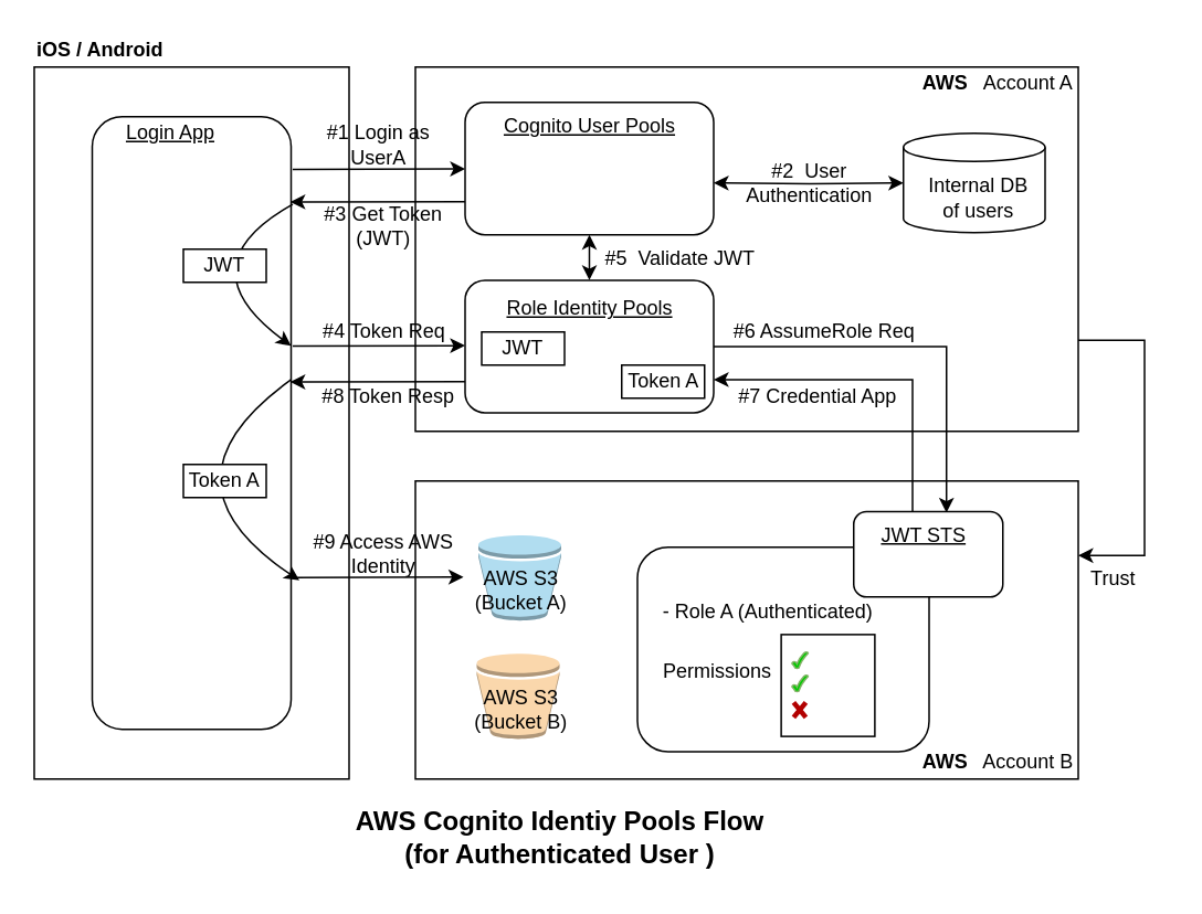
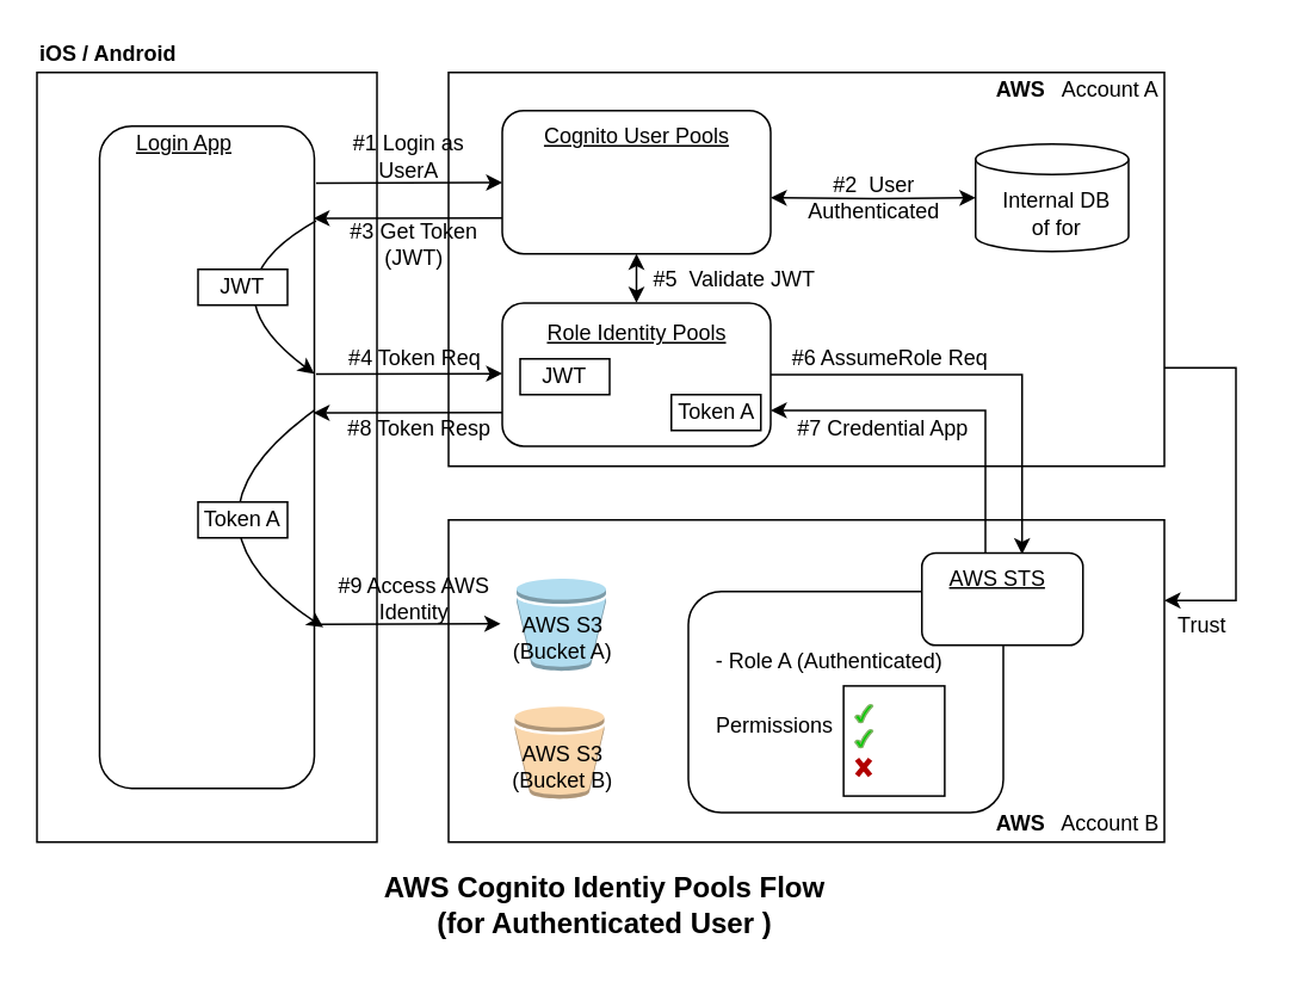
  <mxCell id="0" />
  <mxCell id="1" parent="0" />
  <mxCell id="2" value="" style="rounded=0;whiteSpace=wrap;html=1;" parent="1" vertex="1"><mxGeometry x="20" y="40" width="190" height="430" as="geometry" /></mxCell>
  <mxCell id="3" value="" style="rounded=1;whiteSpace=wrap;html=1;" parent="1" vertex="1"><mxGeometry x="55" y="70" width="120" height="370" as="geometry" /></mxCell>
  <mxCell id="4" value="Login App" style="text;html=1;strokeColor=none;fillColor=none;align=center;verticalAlign=middle;whiteSpace=wrap;rounded=0;fontStyle=4" parent="1" vertex="1"><mxGeometry x="65" y="70" width="75" height="20" as="geometry" /></mxCell>
  <mxCell id="5" value="iOS / Android" style="text;html=1;strokeColor=none;fillColor=none;align=center;verticalAlign=middle;whiteSpace=wrap;rounded=0;fontStyle=1" parent="1" vertex="1"><mxGeometry x="20" y="20" width="80" height="20" as="geometry" /></mxCell>
  <mxCell id="6" style="edgeStyle=orthogonalEdgeStyle;rounded=0;orthogonalLoop=1;jettySize=auto;html=1;exitX=1;exitY=0.75;exitDx=0;exitDy=0;entryX=1;entryY=0.25;entryDx=0;entryDy=0;startArrow=none;startFill=0;" parent="1" source="7" target="12" edge="1"><mxGeometry relative="1" as="geometry"><Array as="points"><mxPoint x="690" y="205" /><mxPoint x="690" y="335" /></Array></mxGeometry></mxCell>
  <mxCell id="7" value="" style="rounded=0;whiteSpace=wrap;html=1;" parent="1" vertex="1"><mxGeometry x="250" y="40" width="400" height="220" as="geometry" /></mxCell>
  <mxCell id="8" value="AWS" style="text;html=1;strokeColor=none;fillColor=none;align=center;verticalAlign=middle;whiteSpace=wrap;rounded=0;fontStyle=1" parent="1" vertex="1"><mxGeometry x="550" y="40" width="40" height="20" as="geometry" /></mxCell>
  <mxCell id="9" style="edgeStyle=orthogonalEdgeStyle;rounded=0;orthogonalLoop=1;jettySize=auto;html=1;exitX=0.5;exitY=0;exitDx=0;exitDy=0;entryX=0.5;entryY=1;entryDx=0;entryDy=0;startArrow=classic;startFill=1;endArrow=classic;endFill=1;" parent="1" source="10" target="20" edge="1"><mxGeometry relative="1" as="geometry" /></mxCell>
  <mxCell id="10" value="" style="rounded=1;whiteSpace=wrap;html=1;" parent="1" vertex="1"><mxGeometry x="280" y="168.75" width="150" height="80" as="geometry" /></mxCell>
  <mxCell id="11" value="Role Identity Pools" style="text;html=1;strokeColor=none;fillColor=none;align=center;verticalAlign=middle;whiteSpace=wrap;rounded=0;fontStyle=4" parent="1" vertex="1"><mxGeometry x="294.5" y="178.75" width="121" height="15" as="geometry" /></mxCell>
  <mxCell id="12" value="" style="rounded=0;whiteSpace=wrap;html=1;" parent="1" vertex="1"><mxGeometry x="250" y="290" width="400" height="180" as="geometry" /></mxCell>
  <mxCell id="13" value="AWS" style="text;html=1;strokeColor=none;fillColor=none;align=center;verticalAlign=middle;whiteSpace=wrap;rounded=0;fontStyle=1" parent="1" vertex="1"><mxGeometry x="550" y="450" width="40" height="20" as="geometry" /></mxCell>
  <mxCell id="14" value="Account A" style="text;html=1;strokeColor=none;fillColor=none;align=center;verticalAlign=middle;whiteSpace=wrap;rounded=0;" parent="1" vertex="1"><mxGeometry x="590" y="40" width="60" height="20" as="geometry" /></mxCell>
  <mxCell id="15" value="#1 Login as &lt;br&gt;UserA" style="text;html=1;strokeColor=none;fillColor=none;align=center;verticalAlign=middle;whiteSpace=wrap;rounded=0;" parent="1" vertex="1"><mxGeometry x="178" y="70" width="100" height="33.75" as="geometry" /></mxCell>
  <mxCell id="16" value="&lt;font style=&quot;font-size: 16px;&quot;&gt;AWS Cognito Identiy Pools Flow&lt;br&gt;(for Authenticated User )&lt;br&gt;&lt;/font&gt;" style="text;html=1;strokeColor=none;fillColor=none;align=center;verticalAlign=middle;whiteSpace=wrap;rounded=0;fontStyle=1;strokeWidth=1;" parent="1" vertex="1"><mxGeometry x="174.5" y="480" width="324.5" height="50" as="geometry" /></mxCell>
  <mxCell id="17" style="edgeStyle=orthogonalEdgeStyle;rounded=0;orthogonalLoop=1;jettySize=auto;html=1;entryX=1;entryY=0.75;entryDx=0;entryDy=0;startArrow=none;startFill=0;endArrow=classic;endFill=1;" parent="1" source="65" target="10" edge="1"><mxGeometry relative="1" as="geometry"><mxPoint x="444.5" y="228.75" as="targetPoint" /><Array as="points"><mxPoint x="550" y="229" /></Array></mxGeometry></mxCell>
  <mxCell id="18" value="" style="rounded=1;whiteSpace=wrap;html=1;" parent="1" vertex="1"><mxGeometry x="384" y="330" width="176" height="123.5" as="geometry" /></mxCell>
  <mxCell id="19" style="edgeStyle=orthogonalEdgeStyle;rounded=0;orthogonalLoop=1;jettySize=auto;html=1;entryX=0;entryY=0.5;entryDx=0;entryDy=0;entryPerimeter=0;startArrow=classic;startFill=1;endArrow=classic;endFill=1;" parent="1" target="23" edge="1"><mxGeometry relative="1" as="geometry"><mxPoint x="430" y="110" as="sourcePoint" /></mxGeometry></mxCell>
  <mxCell id="20" value="" style="rounded=1;whiteSpace=wrap;html=1;" parent="1" vertex="1"><mxGeometry x="280" y="61.25" width="150" height="80" as="geometry" /></mxCell>
  <mxCell id="21" value="Cognito User Pools" style="text;html=1;strokeColor=none;fillColor=none;align=center;verticalAlign=middle;whiteSpace=wrap;rounded=0;fontStyle=4" parent="1" vertex="1"><mxGeometry x="294.5" y="68.75" width="121" height="15" as="geometry" /></mxCell>
  <mxCell id="22" value="Account B" style="text;html=1;strokeColor=none;fillColor=none;align=center;verticalAlign=middle;whiteSpace=wrap;rounded=0;" parent="1" vertex="1"><mxGeometry x="590" y="450" width="60" height="20" as="geometry" /></mxCell>
  <mxCell id="23" value="" style="shape=cylinder3;whiteSpace=wrap;html=1;boundedLbl=1;backgroundOutline=1;size=8.5;" parent="1" vertex="1"><mxGeometry x="544.5" y="80" width="85.5" height="60" as="geometry" /></mxCell>
  <mxCell id="24" value="Permissions" style="text;html=1;strokeColor=none;fillColor=none;align=center;verticalAlign=middle;whiteSpace=wrap;rounded=0;" parent="1" vertex="1"><mxGeometry x="394.25" y="390" width="76.5" height="30" as="geometry" /></mxCell>
  <mxCell id="25" value="" style="group" parent="1" vertex="1" connectable="0"><mxGeometry x="470.75" y="382.75" width="56.5" height="61.5" as="geometry" /></mxCell>
  <mxCell id="26" value="" style="rounded=0;whiteSpace=wrap;html=1;" parent="25" vertex="1"><mxGeometry width="56.5" height="61.5" as="geometry" /></mxCell>
  <mxCell id="27" value="" style="shape=umlDestroy;whiteSpace=wrap;html=1;strokeWidth=3;fillColor=#e51400;strokeColor=#B20000;fontColor=#ffffff;" parent="25" vertex="1"><mxGeometry x="7.5" y="41" width="7.38" height="9" as="geometry" /></mxCell>
  <mxCell id="28" value="" style="verticalLabelPosition=bottom;verticalAlign=top;html=1;shape=mxgraph.basic.tick;fillColor=#00CC00;strokeColor=#82b366;" parent="25" vertex="1"><mxGeometry x="6.5" y="10.5" width="9.75" height="10" as="geometry" /></mxCell>
  <mxCell id="29" value="" style="verticalLabelPosition=bottom;verticalAlign=top;html=1;shape=mxgraph.basic.tick;fillColor=#00CC00;strokeColor=#82b366;" parent="25" vertex="1"><mxGeometry x="6.5" y="24.5" width="9.75" height="10" as="geometry" /></mxCell>
  <mxCell id="30" value="Trust&amp;nbsp;" style="text;html=1;strokeColor=none;fillColor=none;align=center;verticalAlign=middle;whiteSpace=wrap;rounded=0;" parent="1" vertex="1"><mxGeometry x="642.74" y="338.5" width="60" height="20" as="geometry" /></mxCell>
  <mxCell id="31" value="" style="endArrow=classic;html=1;rounded=0;exitX=1.008;exitY=0.086;exitDx=0;exitDy=0;exitPerimeter=0;" parent="1" source="3" target="20" edge="1"><mxGeometry width="50" height="50" relative="1" as="geometry"><mxPoint x="360" y="340" as="sourcePoint" /><mxPoint x="410" y="290" as="targetPoint" /></mxGeometry></mxCell>
  <mxCell id="32" value="" style="outlineConnect=0;dashed=0;verticalLabelPosition=bottom;verticalAlign=top;align=center;html=1;shape=mxgraph.aws3.bucket;fillColor=#fad7ac;strokeColor=#b46504;" parent="1" vertex="1"><mxGeometry x="287.01" y="394.25" width="50" height="51.5" as="geometry" /></mxCell>
  <mxCell id="33" value="" style="outlineConnect=0;dashed=0;verticalLabelPosition=bottom;verticalAlign=top;align=center;html=1;shape=mxgraph.aws3.bucket;fillColor=#b1ddf0;strokeColor=#10739e;" parent="1" vertex="1"><mxGeometry x="287.99" y="322.75" width="50" height="51.5" as="geometry" /></mxCell>
  <mxCell id="34" value="AWS S3&lt;br&gt;(Bucket B)" style="text;html=1;strokeColor=none;fillColor=none;align=center;verticalAlign=middle;whiteSpace=wrap;rounded=0;" parent="1" vertex="1"><mxGeometry x="271.02" y="410.75" width="85.99" height="35" as="geometry" /></mxCell>
  <mxCell id="35" value="AWS S3&lt;br&gt;(Bucket A)" style="text;html=1;strokeColor=none;fillColor=none;align=center;verticalAlign=middle;whiteSpace=wrap;rounded=0;" parent="1" vertex="1"><mxGeometry x="271" y="338.5" width="85.99" height="35" as="geometry" /></mxCell>
  <mxCell id="36" value="" style="endArrow=classic;html=1;rounded=0;exitX=0;exitY=0.75;exitDx=0;exitDy=0;entryX=0.996;entryY=0.139;entryDx=0;entryDy=0;entryPerimeter=0;" parent="1" source="20" target="3" edge="1"><mxGeometry width="50" height="50" relative="1" as="geometry"><mxPoint x="310" y="310" as="sourcePoint" /><mxPoint x="414.04" y="309.669" as="targetPoint" /></mxGeometry></mxCell>
  <mxCell id="37" value="" style="endArrow=classic;html=1;rounded=0;exitX=1.008;exitY=0.086;exitDx=0;exitDy=0;exitPerimeter=0;" parent="1" edge="1"><mxGeometry width="50" height="50" relative="1" as="geometry"><mxPoint x="175.96" y="208.58" as="sourcePoint" /><mxPoint x="280" y="208.249" as="targetPoint" /></mxGeometry></mxCell>
  <mxCell id="38" value="" style="endArrow=classic;html=1;rounded=0;exitX=0;exitY=0.75;exitDx=0;exitDy=0;entryX=0.996;entryY=0.139;entryDx=0;entryDy=0;entryPerimeter=0;" parent="1" edge="1"><mxGeometry width="50" height="50" relative="1" as="geometry"><mxPoint x="280" y="230" as="sourcePoint" /><mxPoint x="174.52" y="230.18" as="targetPoint" /></mxGeometry></mxCell>
  <mxCell id="39" value="#3 Get Token&lt;br&gt;(JWT)" style="text;html=1;strokeColor=none;fillColor=none;align=center;verticalAlign=middle;whiteSpace=wrap;rounded=0;" parent="1" vertex="1"><mxGeometry x="187.5" y="121.25" width="85.5" height="28.75" as="geometry" /></mxCell>
  <mxCell id="40" value="" style="group" parent="1" vertex="1" connectable="0"><mxGeometry x="290" y="200" width="50" height="20" as="geometry" /></mxCell>
  <mxCell id="41" value="" style="rounded=0;whiteSpace=wrap;html=1;" parent="40" vertex="1"><mxGeometry width="50" height="20" as="geometry" /></mxCell>
  <mxCell id="42" value="JWT" style="text;html=1;strokeColor=none;fillColor=none;align=center;verticalAlign=middle;whiteSpace=wrap;rounded=0;" parent="40" vertex="1"><mxGeometry width="50" height="20" as="geometry" /></mxCell>
  <mxCell id="43" value="#4 Token Req" style="text;html=1;strokeColor=none;fillColor=none;align=center;verticalAlign=middle;whiteSpace=wrap;rounded=0;" parent="1" vertex="1"><mxGeometry x="187.5" y="190" width="87" height="20" as="geometry" /></mxCell>
- <mxCell id="44" value="Internal DB of users" style="text;html=1;strokeColor=none;fillColor=none;align=center;verticalAlign=middle;whiteSpace=wrap;rounded=0;" parent="1" vertex="1"><mxGeometry x="554.5" y="103.75" width="70" height="30" as="geometry" /></mxCell>
+ <mxCell id="44" value="Internal DB of for" style="text;html=1;strokeColor=none;fillColor=none;align=center;verticalAlign=middle;whiteSpace=wrap;rounded=0;" parent="1" vertex="1"><mxGeometry x="554.5" y="103.75" width="70" height="30" as="geometry" /></mxCell>
  <mxCell id="45" value="#5&amp;nbsp; Validate JWT" style="text;html=1;strokeColor=none;fillColor=none;align=center;verticalAlign=middle;whiteSpace=wrap;rounded=0;" parent="1" vertex="1"><mxGeometry x="360" y="145.75" width="100" height="20" as="geometry" /></mxCell>
  <mxCell id="46" value="#6 AssumeRole Req" style="text;html=1;strokeColor=none;fillColor=none;align=center;verticalAlign=middle;whiteSpace=wrap;rounded=0;" parent="1" vertex="1"><mxGeometry x="423.5" y="190" width="145.5" height="20" as="geometry" /></mxCell>
- <mxCell id="47" value="#2&amp;nbsp; User Authentication" style="text;html=1;strokeColor=none;fillColor=none;align=center;verticalAlign=middle;whiteSpace=wrap;rounded=0;" parent="1" vertex="1"><mxGeometry x="439.5" y="95" width="95.5" height="30" as="geometry" /></mxCell>
+ <mxCell id="47" value="#2&amp;nbsp; User Authenticated" style="text;html=1;strokeColor=none;fillColor=none;align=center;verticalAlign=middle;whiteSpace=wrap;rounded=0;" parent="1" vertex="1"><mxGeometry x="439.5" y="95" width="95.5" height="30" as="geometry" /></mxCell>
  <mxCell id="48" value="" style="group" parent="1" vertex="1" connectable="0"><mxGeometry x="374.5" y="220" width="50" height="20" as="geometry" /></mxCell>
  <mxCell id="49" value="" style="rounded=0;whiteSpace=wrap;html=1;" parent="48" vertex="1"><mxGeometry width="50" height="20" as="geometry" /></mxCell>
  <mxCell id="50" value="Token A" style="text;html=1;strokeColor=none;fillColor=none;align=center;verticalAlign=middle;whiteSpace=wrap;rounded=0;" parent="48" vertex="1"><mxGeometry width="50" height="20" as="geometry" /></mxCell>
  <mxCell id="51" value="#7 Credential App" style="text;html=1;strokeColor=none;fillColor=none;align=center;verticalAlign=middle;whiteSpace=wrap;rounded=0;" parent="1" vertex="1"><mxGeometry x="439.5" y="228.75" width="105.5" height="20" as="geometry" /></mxCell>
  <mxCell id="52" value="#8 Token Resp" style="text;html=1;strokeColor=none;fillColor=none;align=center;verticalAlign=middle;whiteSpace=wrap;rounded=0;" parent="1" vertex="1"><mxGeometry x="185.5" y="228.75" width="95.5" height="20" as="geometry" /></mxCell>
  <mxCell id="53" value="" style="curved=1;endArrow=classic;html=1;rounded=0;entryX=1;entryY=0.374;entryDx=0;entryDy=0;entryPerimeter=0;exitX=1.008;exitY=0.143;exitDx=0;exitDy=0;exitPerimeter=0;" parent="1" source="3" target="3" edge="1"><mxGeometry width="50" height="50" relative="1" as="geometry"><mxPoint x="110" y="175" as="sourcePoint" /><mxPoint x="160" y="125" as="targetPoint" /><Array as="points"><mxPoint x="110" y="160" /></Array></mxGeometry></mxCell>
  <mxCell id="54" value="" style="group" parent="1" vertex="1" connectable="0"><mxGeometry x="110" y="150" width="50" height="20" as="geometry" /></mxCell>
  <mxCell id="55" value="" style="rounded=0;whiteSpace=wrap;html=1;" parent="54" vertex="1"><mxGeometry width="50" height="20" as="geometry" /></mxCell>
  <mxCell id="56" value="JWT" style="text;html=1;strokeColor=none;fillColor=none;align=center;verticalAlign=middle;whiteSpace=wrap;rounded=0;" parent="54" vertex="1"><mxGeometry width="50" height="20" as="geometry" /></mxCell>
  <mxCell id="57" style="edgeStyle=orthogonalEdgeStyle;rounded=0;orthogonalLoop=1;jettySize=auto;html=1;exitX=1;exitY=0.5;exitDx=0;exitDy=0;entryX=0.622;entryY=0.013;entryDx=0;entryDy=0;startArrow=none;startFill=0;endArrow=classic;endFill=1;entryPerimeter=0;" parent="1" source="10" target="65" edge="1"><mxGeometry relative="1" as="geometry"><mxPoint x="444.5" y="208.75" as="sourcePoint" /><Array as="points"><mxPoint x="570" y="209" /></Array></mxGeometry></mxCell>
  <mxCell id="58" value="" style="endArrow=classic;html=1;rounded=0;exitX=1.008;exitY=0.086;exitDx=0;exitDy=0;exitPerimeter=0;" parent="1" edge="1"><mxGeometry width="50" height="50" relative="1" as="geometry"><mxPoint x="175" y="348.33" as="sourcePoint" /><mxPoint x="279.04" y="347.999" as="targetPoint" /></mxGeometry></mxCell>
  <mxCell id="59" value="" style="curved=1;endArrow=classic;html=1;rounded=0;exitX=1.008;exitY=0.143;exitDx=0;exitDy=0;exitPerimeter=0;" parent="1" edge="1"><mxGeometry width="50" height="50" relative="1" as="geometry"><mxPoint x="175" y="228.75" as="sourcePoint" /><mxPoint x="180" y="350" as="targetPoint" /><Array as="points"><mxPoint x="90" y="290" /></Array></mxGeometry></mxCell>
  <mxCell id="60" value="" style="group" parent="1" vertex="1" connectable="0"><mxGeometry x="110" y="280" width="50" height="20" as="geometry" /></mxCell>
  <mxCell id="61" value="" style="rounded=0;whiteSpace=wrap;html=1;" parent="60" vertex="1"><mxGeometry width="50" height="20" as="geometry" /></mxCell>
  <mxCell id="62" value="Token A" style="text;html=1;strokeColor=none;fillColor=none;align=center;verticalAlign=middle;whiteSpace=wrap;rounded=0;" parent="60" vertex="1"><mxGeometry width="50" height="20" as="geometry" /></mxCell>
  <mxCell id="63" value="#9 Access AWS Identity" style="text;html=1;strokeColor=none;fillColor=none;align=center;verticalAlign=middle;whiteSpace=wrap;rounded=0;" parent="1" vertex="1"><mxGeometry x="183.25" y="317.13" width="95.5" height="34.25" as="geometry" /></mxCell>
  <mxCell id="64" value="- Role A (Authenticated)" style="text;html=1;strokeColor=none;fillColor=none;align=center;verticalAlign=middle;whiteSpace=wrap;rounded=0;" vertex="1" parent="1"><mxGeometry x="389.5" y="358.5" width="145.5" height="20" as="geometry" /></mxCell>
  <mxCell id="65" value="" style="rounded=1;whiteSpace=wrap;html=1;" parent="1" vertex="1"><mxGeometry x="514.5" y="308.5" width="90" height="51.5" as="geometry" /></mxCell>
- <mxCell id="66" value="JWT STS" style="text;html=1;strokeColor=none;fillColor=none;align=center;verticalAlign=middle;whiteSpace=wrap;rounded=0;fontStyle=4" parent="1" vertex="1"><mxGeometry x="527.25" y="315" width="60" height="15" as="geometry" /></mxCell>
+ <mxCell id="66" value="AWS STS" style="text;html=1;strokeColor=none;fillColor=none;align=center;verticalAlign=middle;whiteSpace=wrap;rounded=0;fontStyle=4" parent="1" vertex="1"><mxGeometry x="527.25" y="315" width="60" height="15" as="geometry" /></mxCell>
